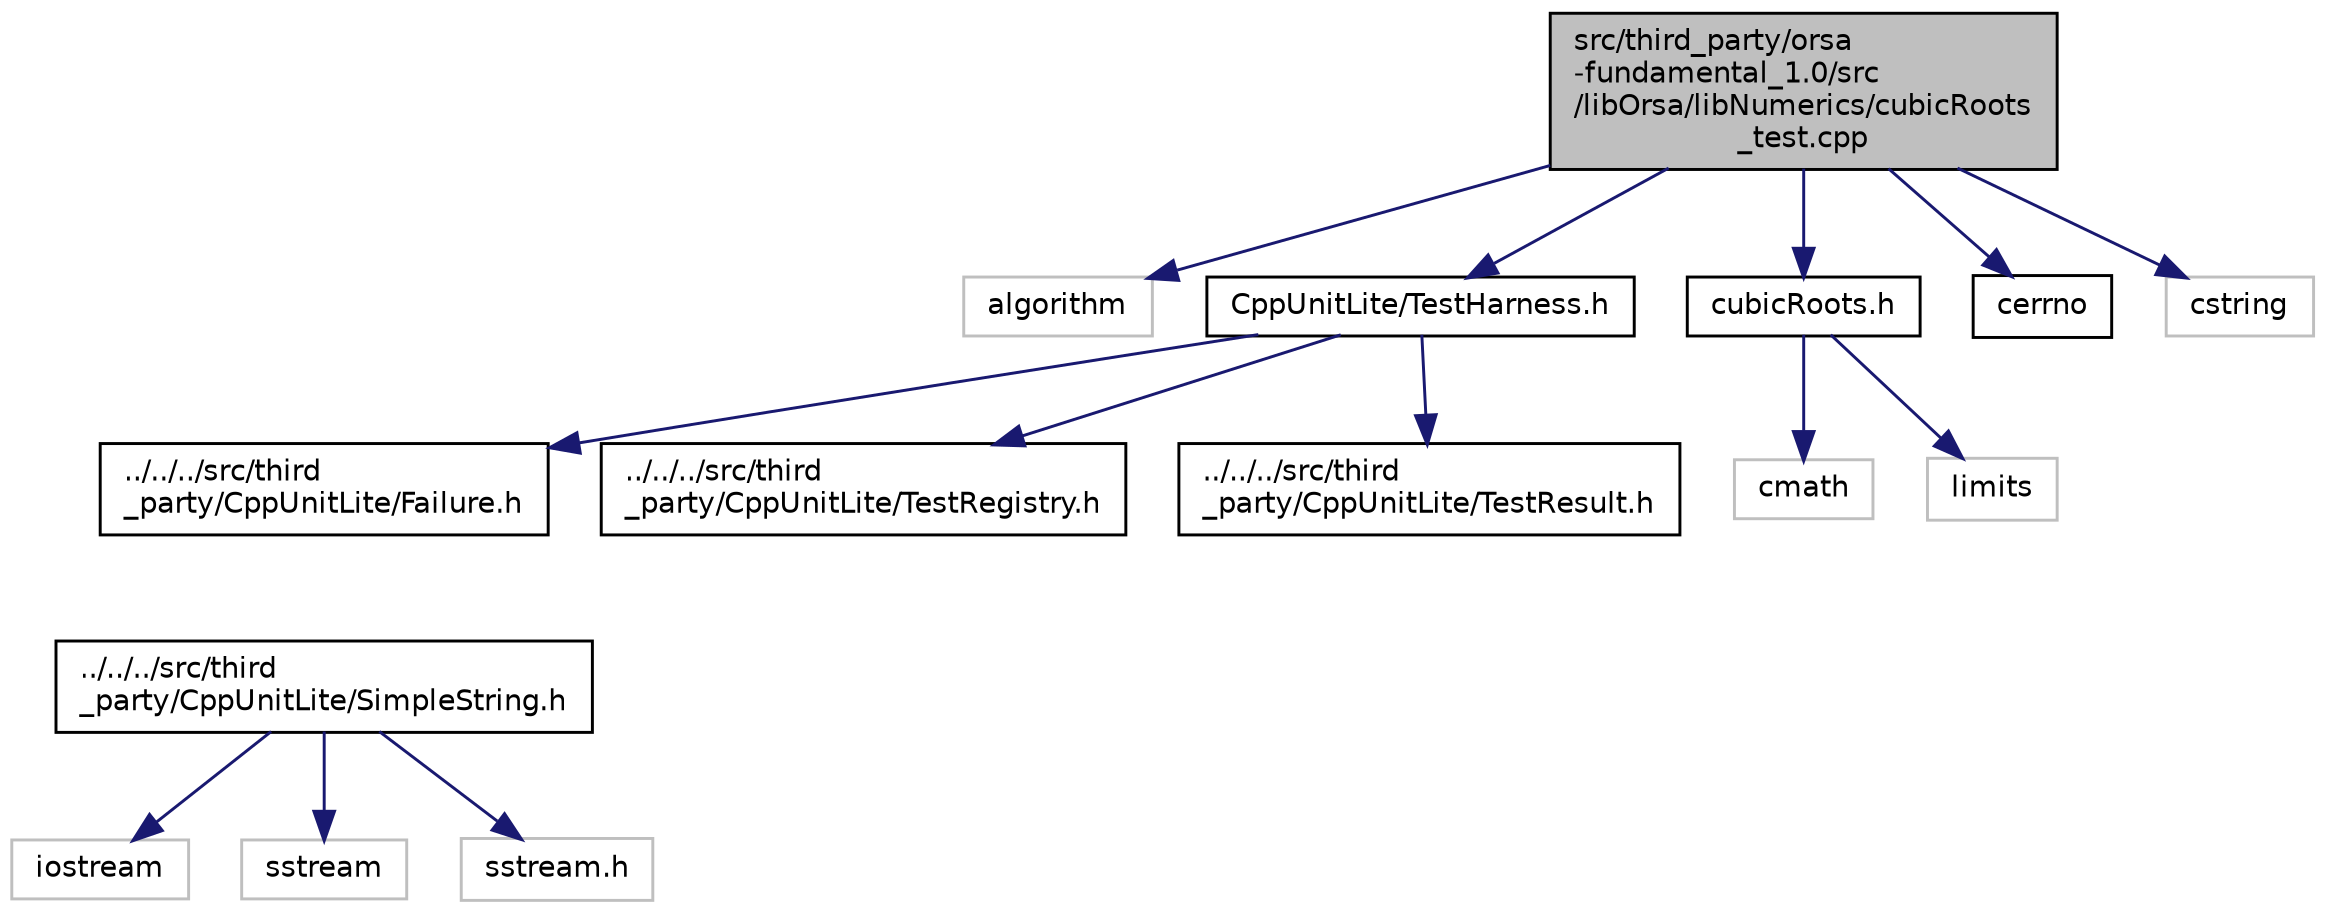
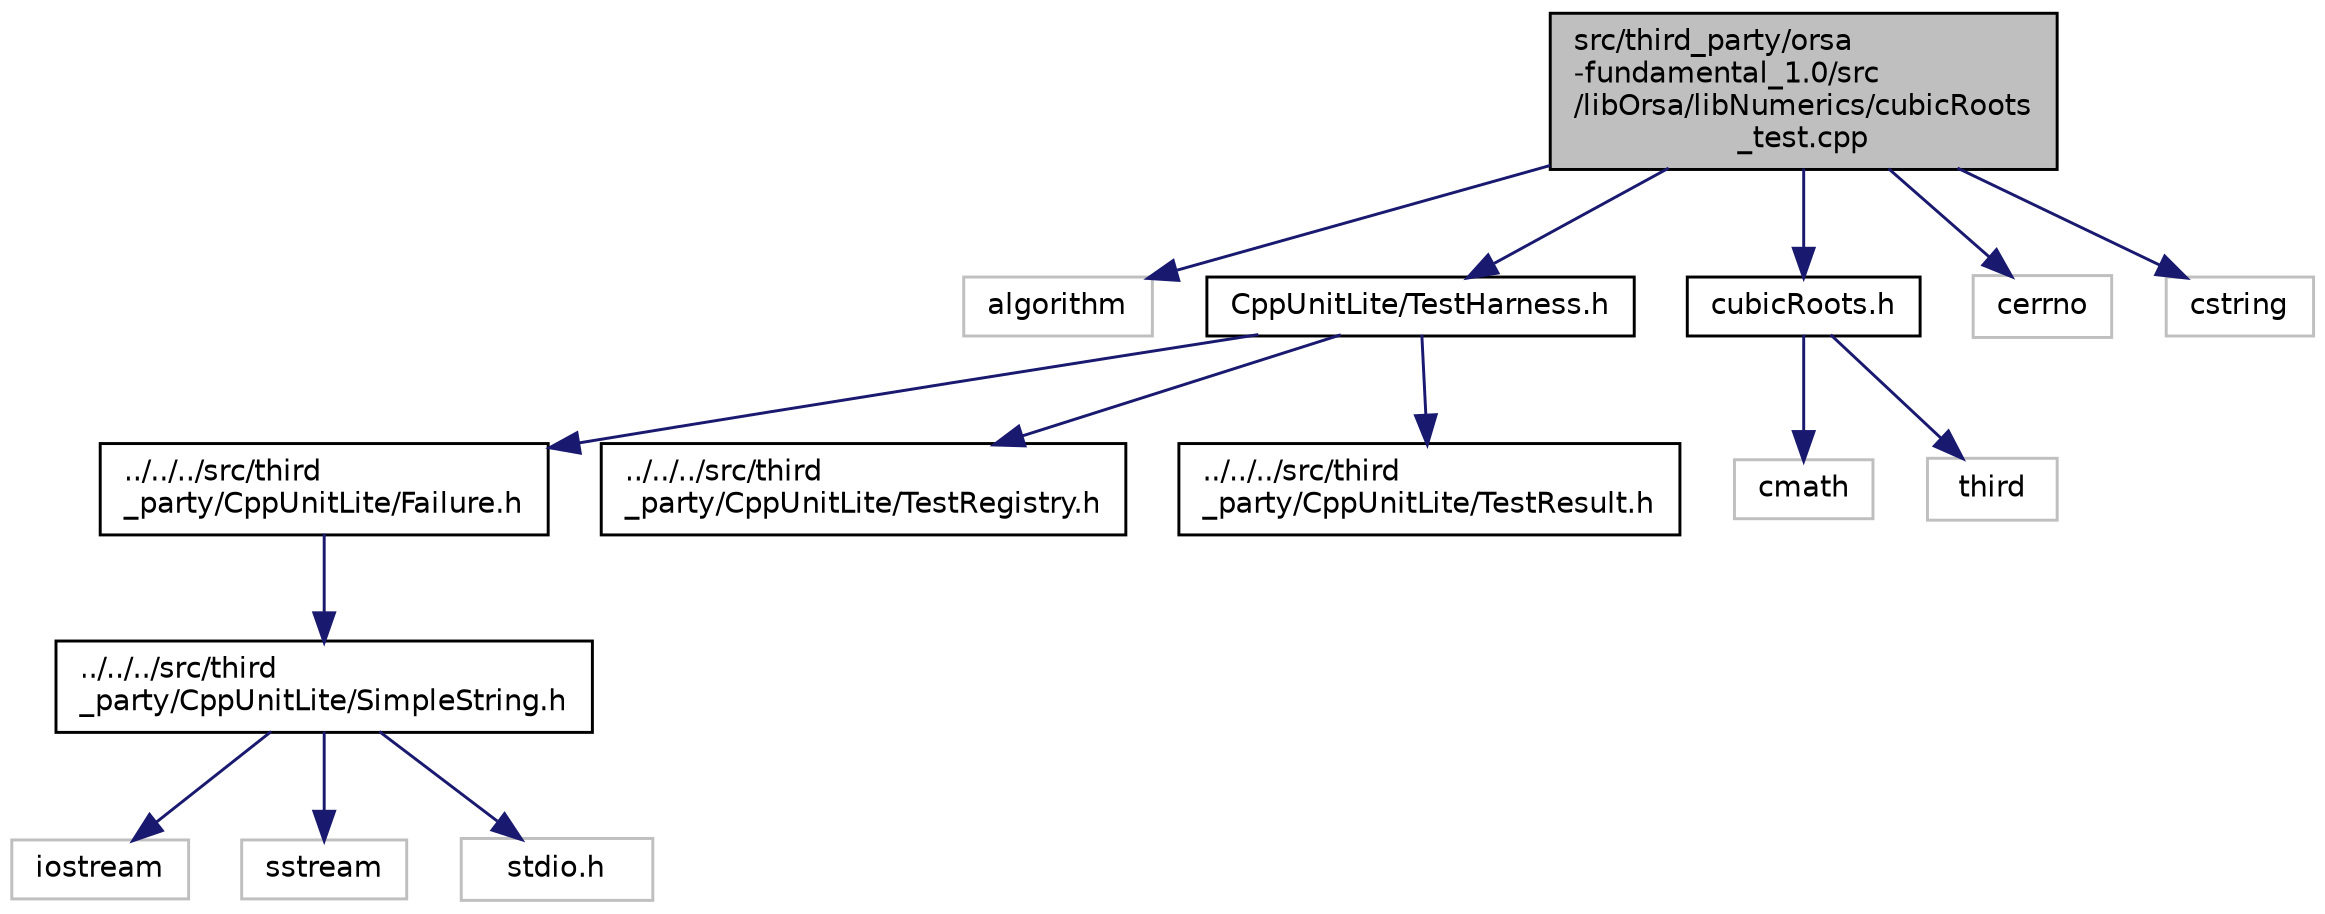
  digraph {
    node [color=grey75 fillcolor=white fontname=Helvetica fontsize=10 shape=record style=filled]
    edge [color=midnightblue fontname=Helvetica fontsize=10 labelfontname=Helvetica labelfontsize=10 style=solid]
    n1 [color=black fillcolor=grey75 fontcolor=black height=0.2 label="src/third_party/orsa\l-fundamental_1.0/src\l/libOrsa/libNumerics/cubicRoots\l_test.cpp" width=0.4]
    n2 [height=0.2 label=algorithm width=0.4]
    n3 [color=black height=0.2 label="CppUnitLite/TestHarness.h" width=0.4]
    n4 [color=black height=0.2 label="cubicRoots.h" width=0.4]
-   n5 [color=black height=0.2 label=cerrno width=0.4]
+   n5 [height=0.2 label=cerrno width=0.4]
    n6 [height=0.2 label=cstring width=0.4]
    n7 [color=black height=0.2 label="../../../src/third\l_party/CppUnitLite/Failure.h" width=0.4]
    n8 [color=black height=0.2 label="../../../src/third\l_party/CppUnitLite/TestRegistry.h" width=0.4]
    n9 [color=black height=0.2 label="../../../src/third\l_party/CppUnitLite/TestResult.h" width=0.4]
    n10 [height=0.2 label=cmath width=0.4]
-   n11 [height=0.2 label=limits width=0.4]
+   n11 [height=0.2 label=third width=0.4]
    n12 [color=black height=0.2 label="../../../src/third\l_party/CppUnitLite/SimpleString.h" width=0.4]
    n13 [height=0.2 label=iostream width=0.4]
    n14 [height=0.2 label=sstream width=0.4]
-   n15 [height=0.2 label="sstream.h" width=0.4]
+   n15 [height=0.2 label="stdio.h" width=0.4]
    n1 -> n2
    n1 -> n3
    n1 -> n4
    n1 -> n5
    n1 -> n6
    n3 -> n7
    n3 -> n8
    n3 -> n9
    n4 -> n10
    n4 -> n11
+   n7 -> n12
    n12 -> n13
    n12 -> n14
    n12 -> n15
  }
